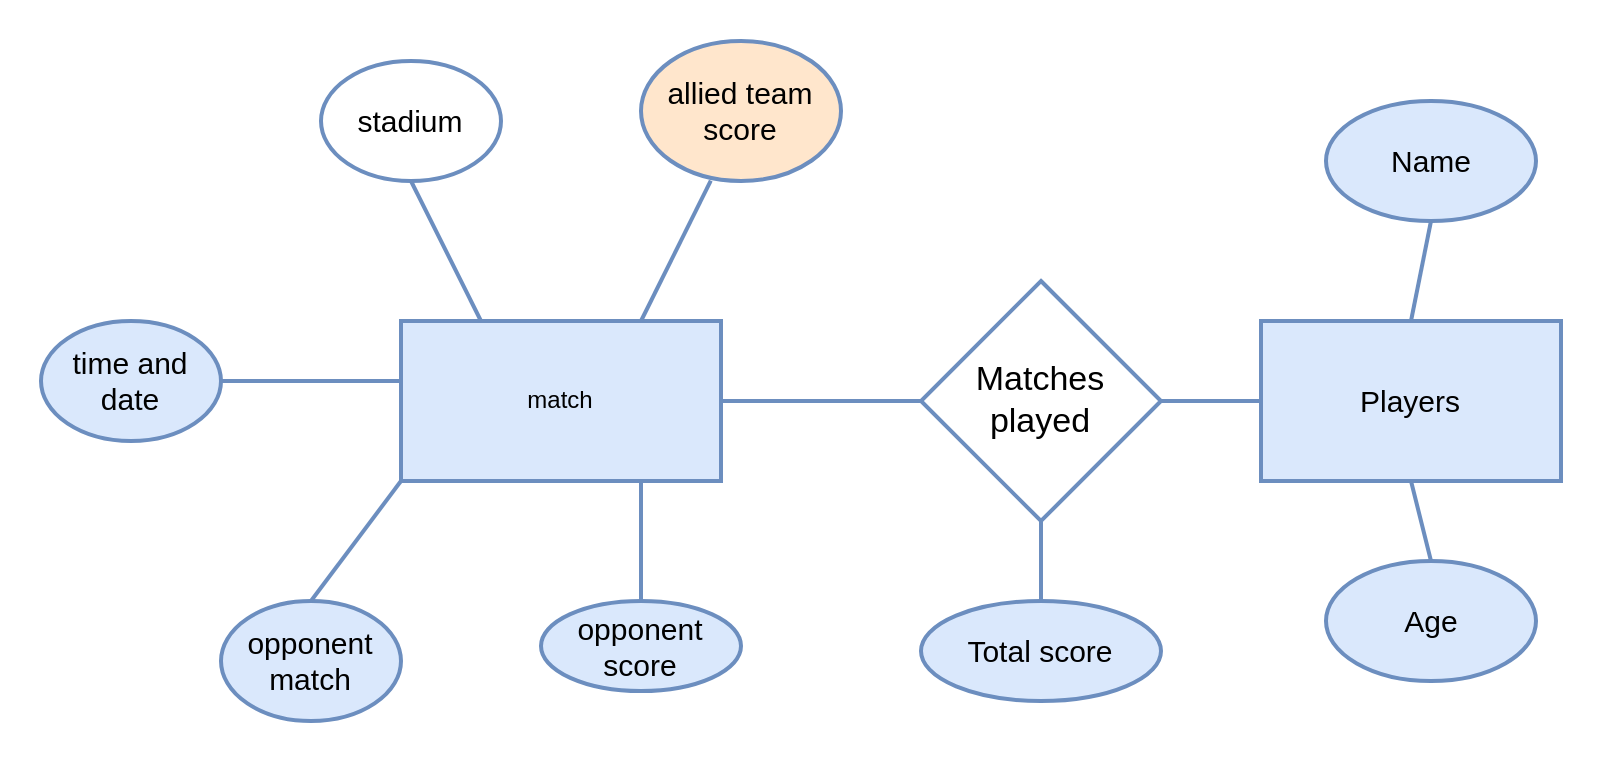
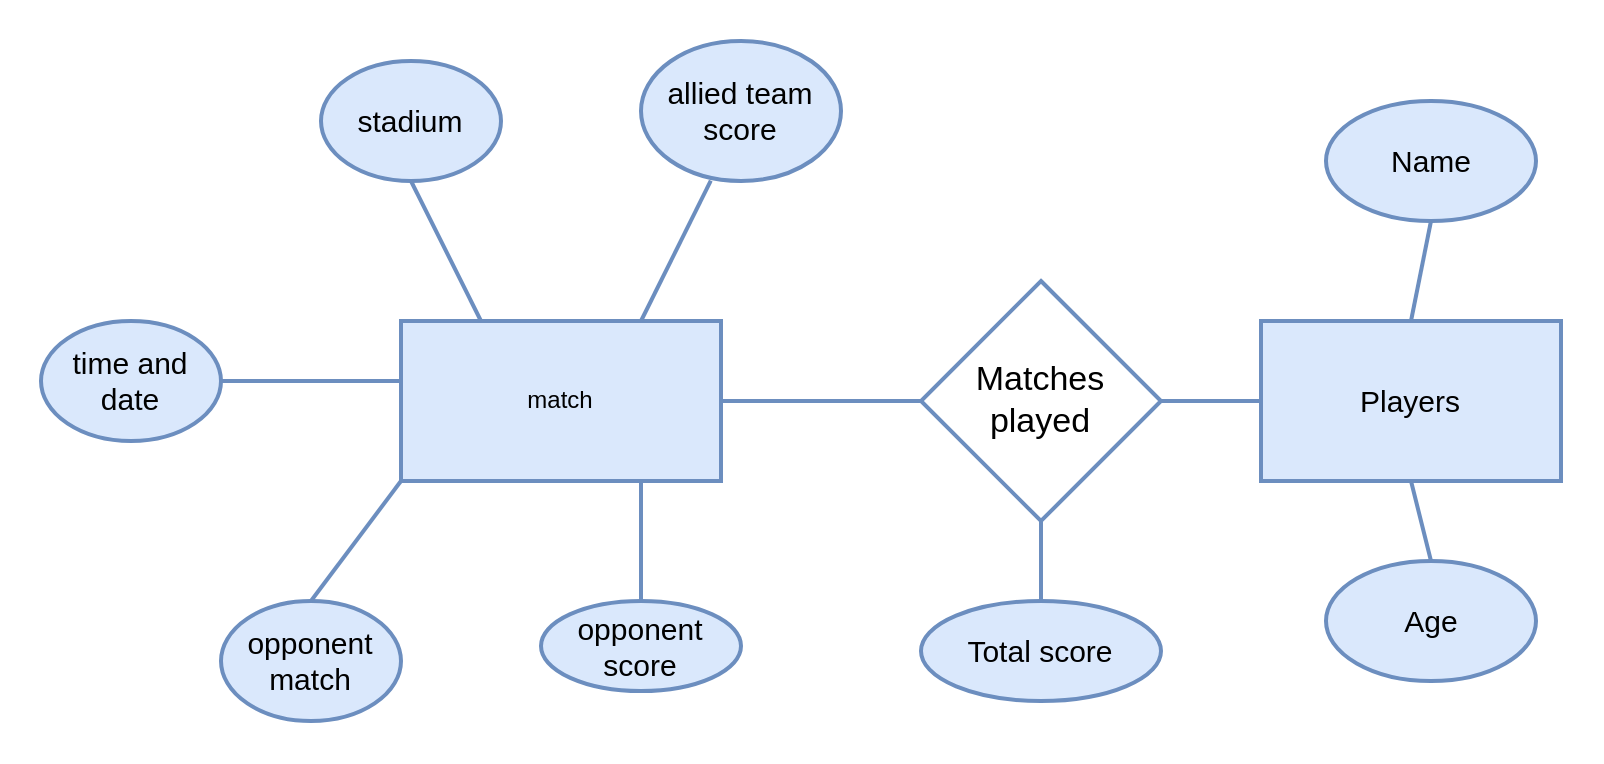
  <mxCell id="0" />
  <mxCell id="1" parent="0" />
  <mxCell id="2" value="match" style="rounded=0;whiteSpace=wrap;html=1;strokeWidth=2;fillColor=#dae8fc;strokeColor=#6c8ebf;" vertex="1" parent="1"><mxGeometry x="200" y="160" width="160" height="80" as="geometry" /></mxCell>
- <mxCell id="3" value="&lt;font style=&quot;font-size: 15px&quot;&gt;allied team score&lt;/font&gt;" style="ellipse;whiteSpace=wrap;html=1;strokeWidth=2;fillColor=#ffe6cc;strokeColor=#6c8ebf;" vertex="1" parent="1"><mxGeometry x="320" y="20" width="100" height="70" as="geometry" /></mxCell>
- <mxCell id="4" value="&lt;font style=&quot;font-size: 15px&quot;&gt;stadium&lt;/font&gt;" style="ellipse;whiteSpace=wrap;html=1;strokeWidth=2;fillColor=#ffffff;strokeColor=#6c8ebf;" vertex="1" parent="1"><mxGeometry x="160" y="30" width="90" height="60" as="geometry" /></mxCell>
+ <mxCell id="3" value="&lt;font style=&quot;font-size: 15px&quot;&gt;allied team score&lt;/font&gt;" style="ellipse;whiteSpace=wrap;html=1;strokeWidth=2;fillColor=#dae8fc;strokeColor=#6c8ebf;" vertex="1" parent="1"><mxGeometry x="320" y="20" width="100" height="70" as="geometry" /></mxCell>
+ <mxCell id="4" value="&lt;font style=&quot;font-size: 15px&quot;&gt;stadium&lt;/font&gt;" style="ellipse;whiteSpace=wrap;html=1;strokeWidth=2;fillColor=#dae8fc;strokeColor=#6c8ebf;" vertex="1" parent="1"><mxGeometry x="160" y="30" width="90" height="60" as="geometry" /></mxCell>
  <mxCell id="5" value="&lt;font style=&quot;font-size: 15px&quot;&gt;time and date&lt;/font&gt;" style="ellipse;whiteSpace=wrap;html=1;strokeWidth=2;fillColor=#dae8fc;strokeColor=#6c8ebf;" vertex="1" parent="1"><mxGeometry x="20" y="160" width="90" height="60" as="geometry" /></mxCell>
  <mxCell id="6" value="&lt;font style=&quot;font-size: 15px&quot;&gt;opponent match&lt;/font&gt;" style="ellipse;whiteSpace=wrap;html=1;strokeWidth=2;fillColor=#dae8fc;strokeColor=#6c8ebf;" vertex="1" parent="1"><mxGeometry x="110" y="300" width="90" height="60" as="geometry" /></mxCell>
  <mxCell id="7" value="&lt;font style=&quot;font-size: 15px&quot;&gt;opponent score&lt;/font&gt;" style="ellipse;whiteSpace=wrap;html=1;strokeWidth=2;fillColor=#dae8fc;strokeColor=#6c8ebf;" vertex="1" parent="1"><mxGeometry x="270" y="300" width="100" height="45" as="geometry" /></mxCell>
  <mxCell id="8" value="&lt;font style=&quot;font-size: 17px&quot;&gt;Matches played&lt;/font&gt;" style="rhombus;whiteSpace=wrap;html=1;strokeWidth=2;fillColor=#ffffff;strokeColor=#6c8ebf;" vertex="1" parent="1"><mxGeometry x="460" y="140" width="120" height="120" as="geometry" /></mxCell>
  <mxCell id="9" value="&lt;font style=&quot;font-size: 15px&quot;&gt;Total score&lt;/font&gt;" style="ellipse;whiteSpace=wrap;html=1;strokeWidth=2;fillColor=#dae8fc;strokeColor=#6c8ebf;" vertex="1" parent="1"><mxGeometry x="460" y="300" width="120" height="50" as="geometry" /></mxCell>
  <mxCell id="10" value="&lt;font style=&quot;font-size: 15px&quot;&gt;Players&lt;/font&gt;" style="rounded=0;whiteSpace=wrap;html=1;strokeWidth=2;fillColor=#dae8fc;strokeColor=#6c8ebf;" vertex="1" parent="1"><mxGeometry x="630" y="160" width="150" height="80" as="geometry" /></mxCell>
  <mxCell id="11" value="&lt;font style=&quot;font-size: 15px&quot;&gt;Name&lt;/font&gt;" style="ellipse;whiteSpace=wrap;html=1;strokeWidth=2;fillColor=#dae8fc;strokeColor=#6c8ebf;" vertex="1" parent="1"><mxGeometry x="662.5" y="50" width="105" height="60" as="geometry" /></mxCell>
  <mxCell id="12" value="&lt;font style=&quot;font-size: 15px&quot;&gt;Age&lt;/font&gt;" style="ellipse;whiteSpace=wrap;html=1;strokeWidth=2;fillColor=#dae8fc;strokeColor=#6c8ebf;" vertex="1" parent="1"><mxGeometry x="662.5" y="280" width="105" height="60" as="geometry" /></mxCell>
  <mxCell id="13" value="" style="endArrow=none;html=1;exitX=0.5;exitY=0;exitDx=0;exitDy=0;entryX=0;entryY=1;entryDx=0;entryDy=0;strokeWidth=2;fillColor=#dae8fc;strokeColor=#6c8ebf;" edge="1" parent="1" source="6" target="2"><mxGeometry width="50" height="50" relative="1" as="geometry"><mxPoint x="160" y="280" as="sourcePoint" /><mxPoint x="220" y="230" as="targetPoint" /></mxGeometry></mxCell>
  <mxCell id="14" value="" style="endArrow=none;html=1;entryX=0.5;entryY=0;entryDx=0;entryDy=0;strokeWidth=2;fillColor=#dae8fc;strokeColor=#6c8ebf;" edge="1" parent="1" target="7"><mxGeometry width="50" height="50" relative="1" as="geometry"><mxPoint x="320" y="240" as="sourcePoint" /><mxPoint x="330" y="260" as="targetPoint" /></mxGeometry></mxCell>
  <mxCell id="15" value="" style="endArrow=none;html=1;strokeWidth=2;fillColor=#dae8fc;strokeColor=#6c8ebf;" edge="1" parent="1" source="5"><mxGeometry width="50" height="50" relative="1" as="geometry"><mxPoint x="160" y="170" as="sourcePoint" /><mxPoint x="200" y="190" as="targetPoint" /></mxGeometry></mxCell>
  <mxCell id="16" value="" style="endArrow=none;html=1;exitX=0.75;exitY=0;exitDx=0;exitDy=0;entryX=0.349;entryY=0.998;entryDx=0;entryDy=0;entryPerimeter=0;strokeWidth=2;fillColor=#dae8fc;strokeColor=#6c8ebf;" edge="1" parent="1" source="2" target="3"><mxGeometry width="50" height="50" relative="1" as="geometry"><mxPoint x="360" y="180" as="sourcePoint" /><mxPoint x="366" y="122" as="targetPoint" /></mxGeometry></mxCell>
  <mxCell id="17" value="" style="endArrow=none;html=1;exitX=0.25;exitY=0;exitDx=0;exitDy=0;entryX=0.5;entryY=1;entryDx=0;entryDy=0;strokeWidth=2;fillColor=#dae8fc;strokeColor=#6c8ebf;" edge="1" parent="1" source="2" target="4"><mxGeometry width="50" height="50" relative="1" as="geometry"><mxPoint x="270" y="160" as="sourcePoint" /><mxPoint x="320" y="110" as="targetPoint" /></mxGeometry></mxCell>
  <mxCell id="18" value="" style="endArrow=none;html=1;exitX=1;exitY=0.5;exitDx=0;exitDy=0;entryX=0;entryY=0.5;entryDx=0;entryDy=0;strokeWidth=2;fillColor=#dae8fc;strokeColor=#6c8ebf;" edge="1" parent="1" source="2" target="8"><mxGeometry width="50" height="50" relative="1" as="geometry"><mxPoint x="390" y="210" as="sourcePoint" /><mxPoint x="440" y="160" as="targetPoint" /></mxGeometry></mxCell>
  <mxCell id="19" value="" style="endArrow=none;html=1;exitX=0.5;exitY=0;exitDx=0;exitDy=0;entryX=0.5;entryY=1;entryDx=0;entryDy=0;strokeWidth=2;fillColor=#dae8fc;strokeColor=#6c8ebf;" edge="1" parent="1" source="9" target="8"><mxGeometry width="50" height="50" relative="1" as="geometry"><mxPoint x="560" y="290" as="sourcePoint" /><mxPoint x="610" y="240" as="targetPoint" /></mxGeometry></mxCell>
  <mxCell id="20" value="" style="endArrow=none;html=1;exitX=1;exitY=0.5;exitDx=0;exitDy=0;entryX=0;entryY=0.5;entryDx=0;entryDy=0;strokeWidth=2;fillColor=#dae8fc;strokeColor=#6c8ebf;" edge="1" parent="1" source="8" target="10"><mxGeometry width="50" height="50" relative="1" as="geometry"><mxPoint x="610" y="220" as="sourcePoint" /><mxPoint x="660" y="170" as="targetPoint" /></mxGeometry></mxCell>
  <mxCell id="21" value="" style="endArrow=none;html=1;entryX=0.5;entryY=1;entryDx=0;entryDy=0;exitX=0.5;exitY=0;exitDx=0;exitDy=0;strokeWidth=2;fillColor=#dae8fc;strokeColor=#6c8ebf;" edge="1" parent="1" source="10" target="11"><mxGeometry width="50" height="50" relative="1" as="geometry"><mxPoint x="700" y="200" as="sourcePoint" /><mxPoint x="750" y="150" as="targetPoint" /></mxGeometry></mxCell>
  <mxCell id="22" value="" style="endArrow=none;html=1;exitX=0.5;exitY=0;exitDx=0;exitDy=0;entryX=0.5;entryY=1;entryDx=0;entryDy=0;strokeWidth=2;fillColor=#dae8fc;strokeColor=#6c8ebf;" edge="1" parent="1" source="12" target="10"><mxGeometry width="50" height="50" relative="1" as="geometry"><mxPoint x="790" y="280" as="sourcePoint" /><mxPoint x="840" y="230" as="targetPoint" /></mxGeometry></mxCell>
